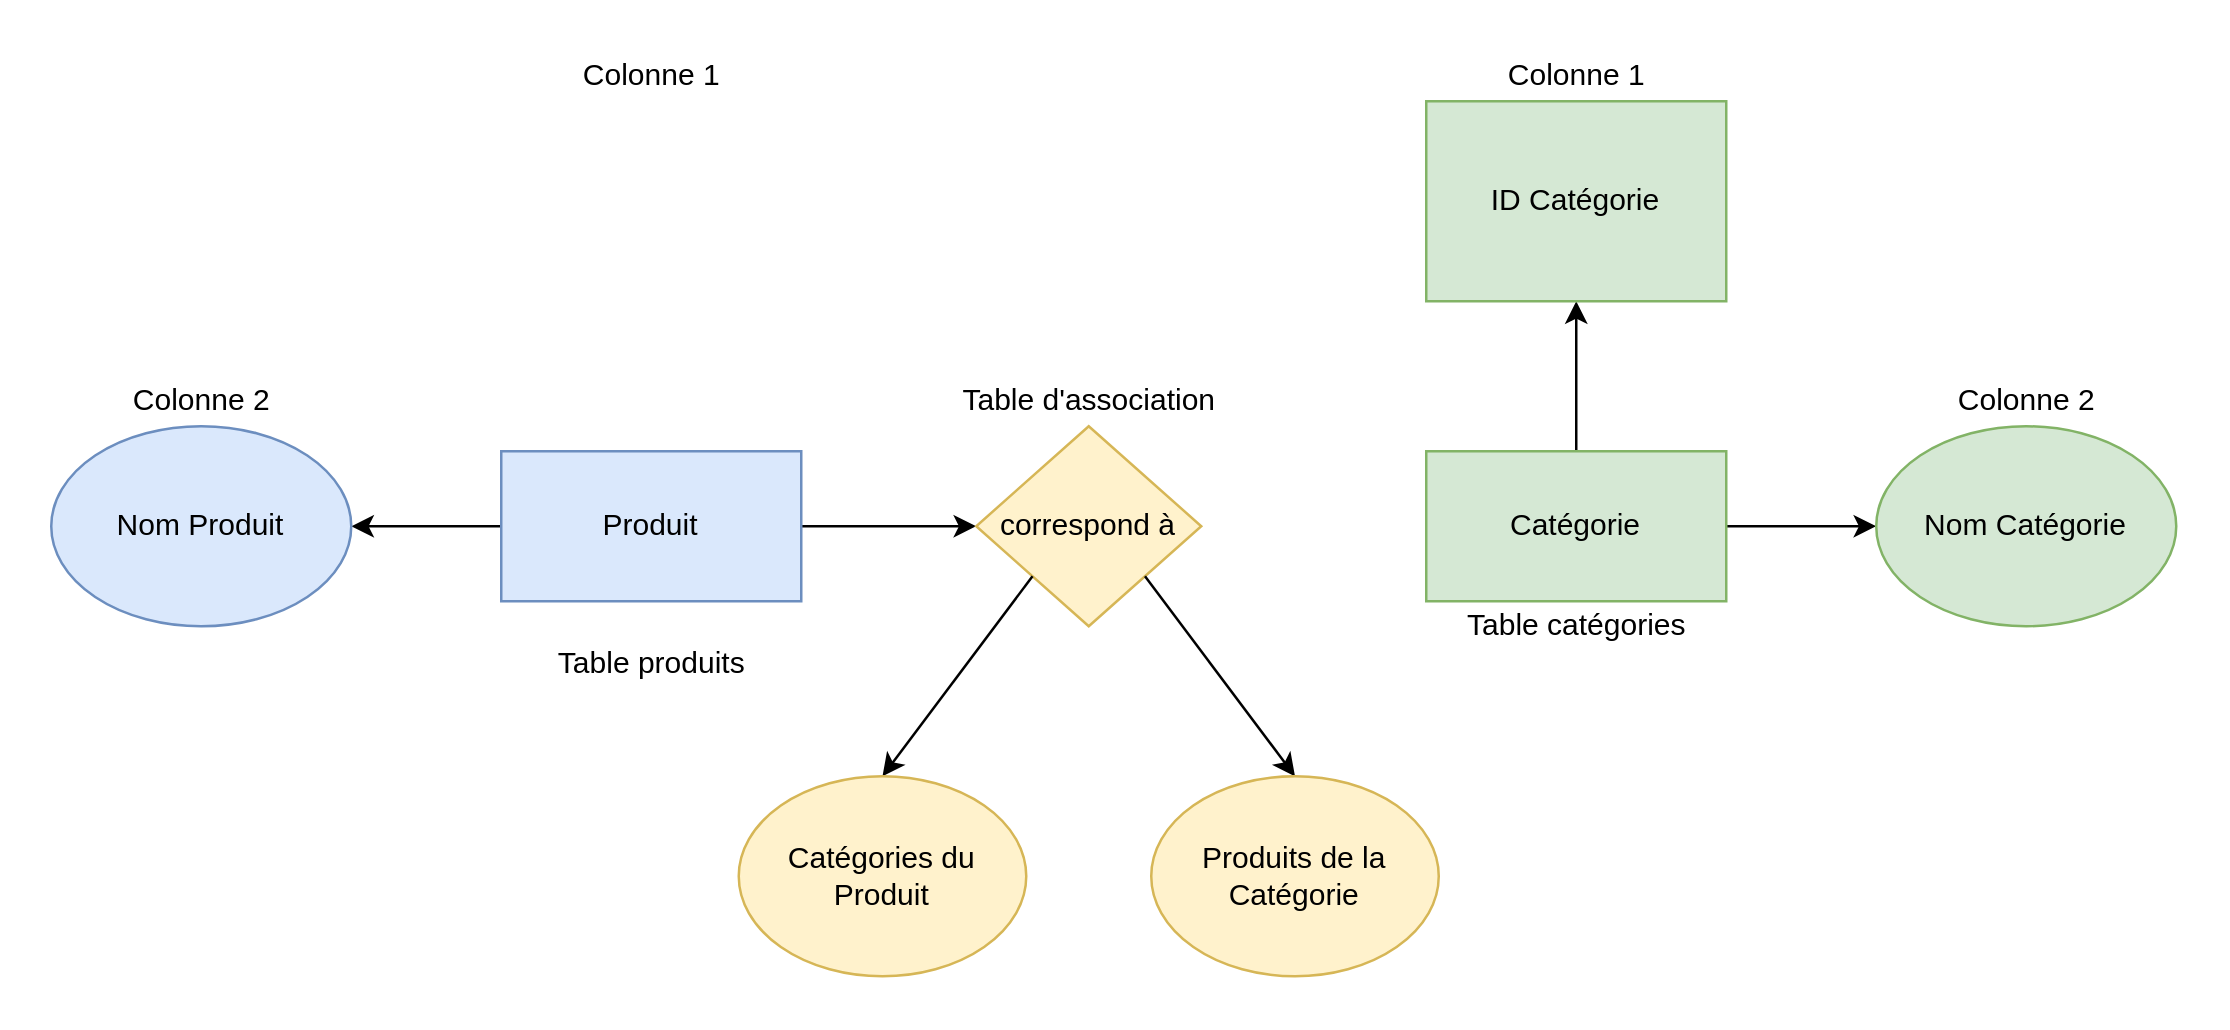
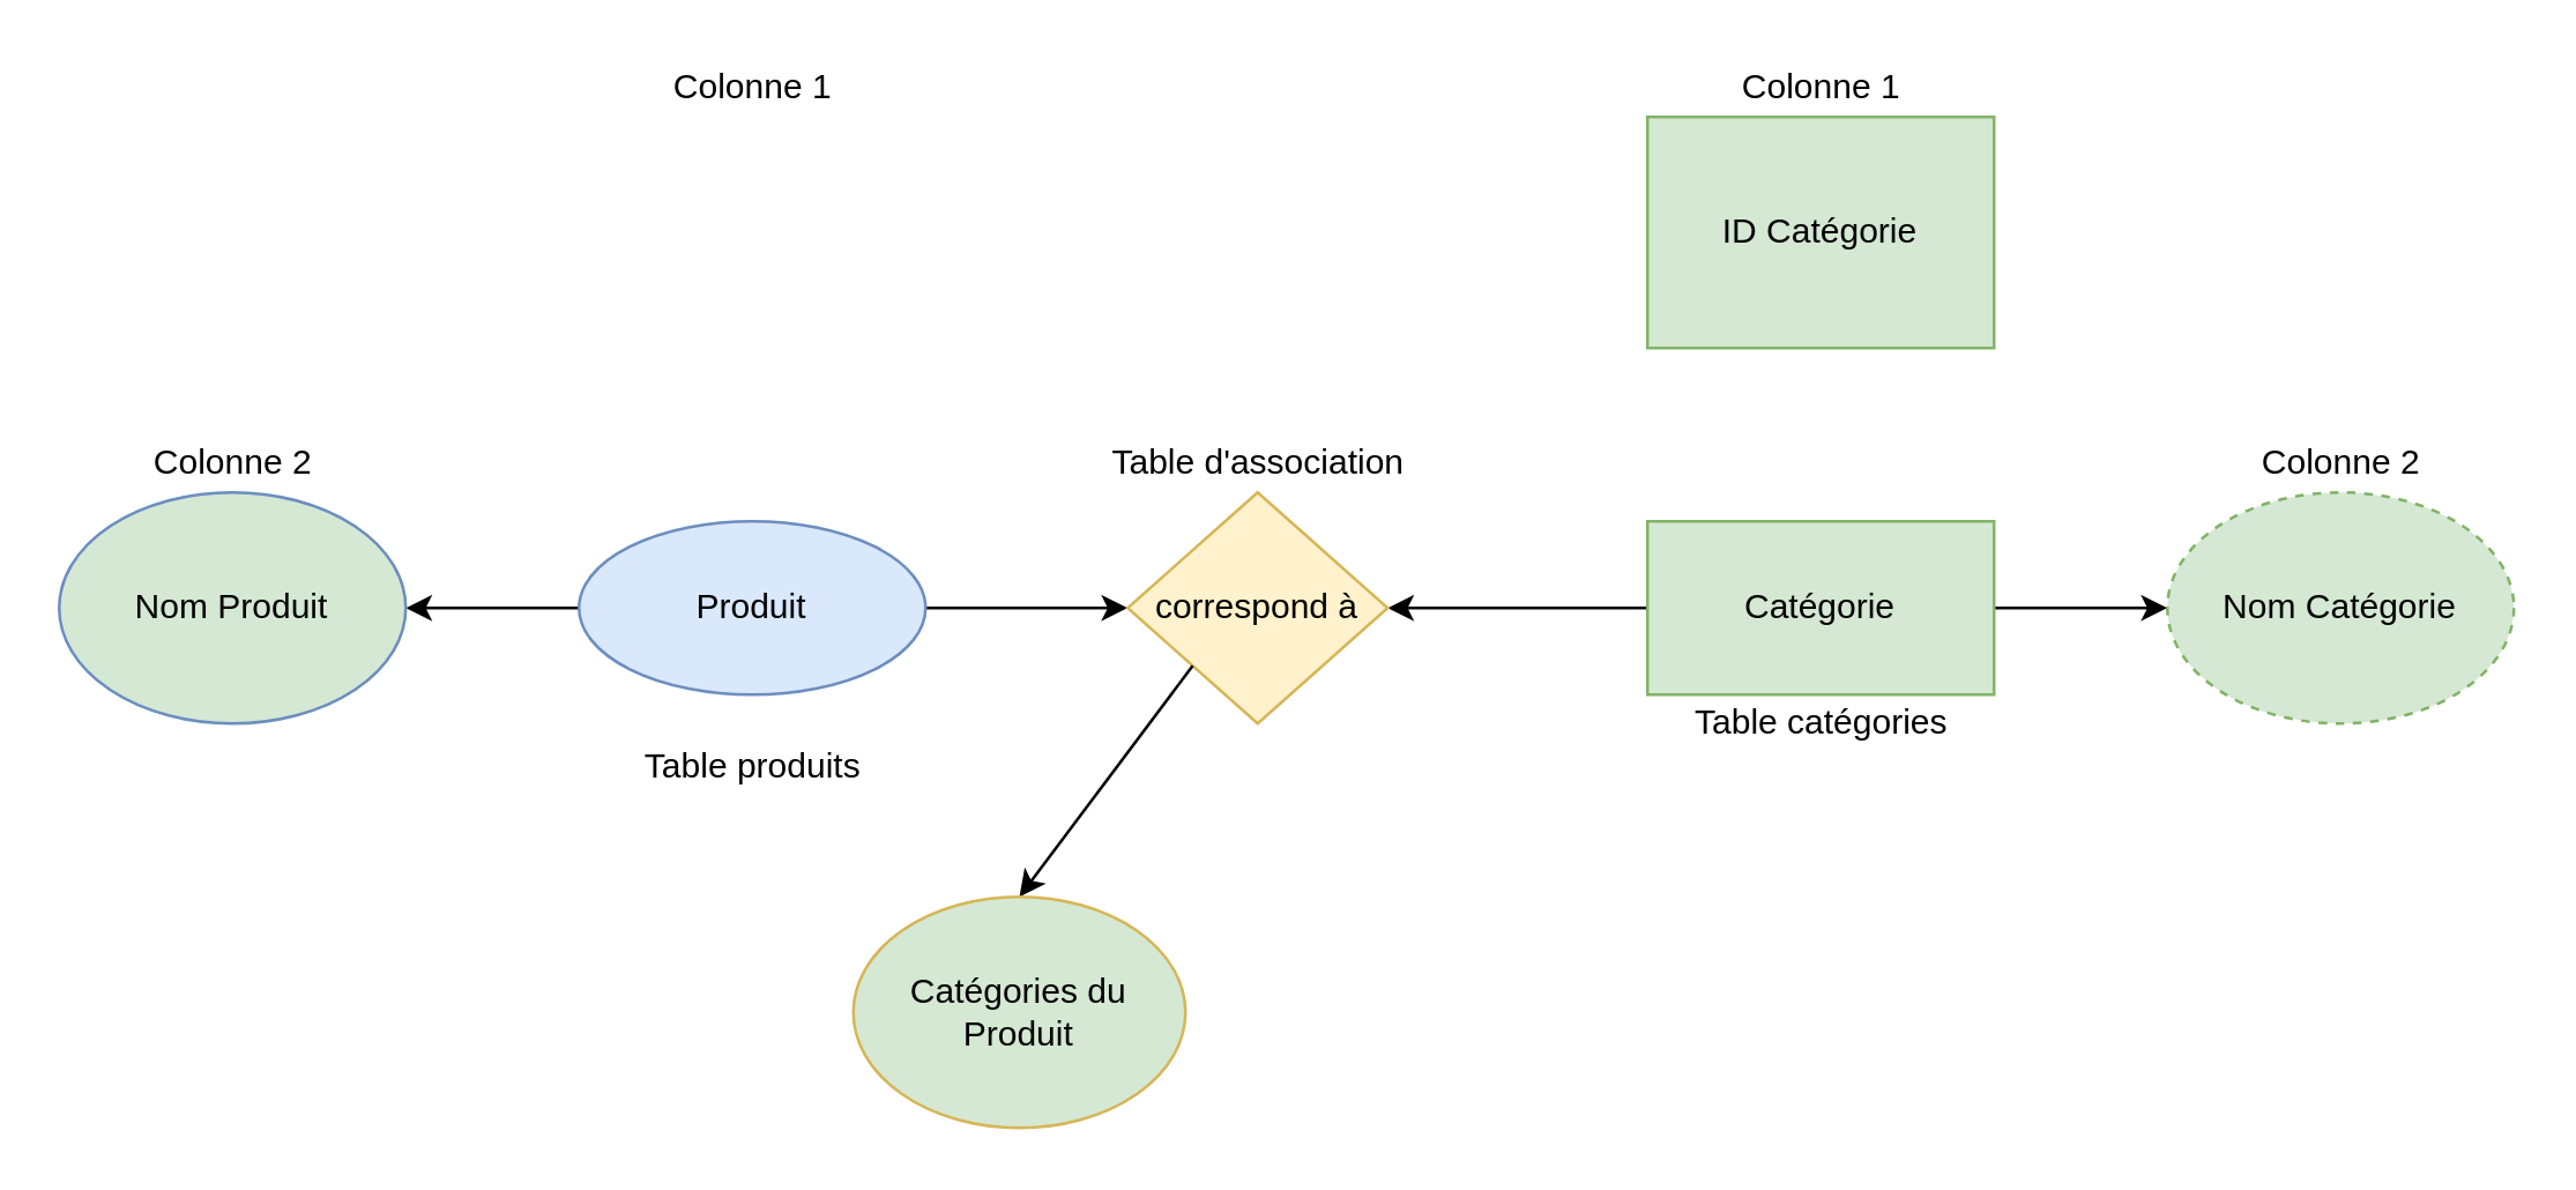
  <mxCell id="0" />
  <mxCell id="1" parent="0" />
  <mxCell id="2" style="edgeStyle=orthogonalEdgeStyle;rounded=0;orthogonalLoop=1;jettySize=auto;html=1;" parent="1" source="4" edge="1"><mxGeometry relative="1" as="geometry"><mxPoint x="140" y="210" as="targetPoint" /></mxGeometry></mxCell>
  <mxCell id="3" style="edgeStyle=orthogonalEdgeStyle;rounded=0;orthogonalLoop=1;jettySize=auto;html=1;" parent="1" source="4" edge="1"><mxGeometry relative="1" as="geometry"><mxPoint x="390" y="210" as="targetPoint" /></mxGeometry></mxCell>
- <mxCell id="4" value="Produit" style="rounded=0;whiteSpace=wrap;html=1;fillColor=#dae8fc;strokeColor=#6c8ebf;" parent="1" vertex="1"><mxGeometry x="200" y="180" width="120" height="60" as="geometry" /></mxCell>
+ <mxCell id="4" value="Produit" style="ellipse;whiteSpace=wrap;html=1;fillColor=#dae8fc;strokeColor=#6c8ebf;" parent="1" vertex="1"><mxGeometry x="200" y="180" width="120" height="60" as="geometry" /></mxCell>
  <mxCell id="5" style="edgeStyle=orthogonalEdgeStyle;rounded=0;orthogonalLoop=1;jettySize=auto;html=1;entryX=0;entryY=0.5;entryDx=0;entryDy=0;" parent="1" source="7" target="10" edge="1"><mxGeometry relative="1" as="geometry"><mxPoint x="750" y="210" as="targetPoint" /></mxGeometry></mxCell>
- <mxCell id="6" style="edgeStyle=orthogonalEdgeStyle;rounded=0;orthogonalLoop=1;jettySize=auto;html=1;" parent="1" source="7" target="9" edge="1"><mxGeometry relative="1" as="geometry"><mxPoint x="470" y="210" as="targetPoint" /></mxGeometry></mxCell>
+ <mxCell id="6" style="edgeStyle=orthogonalEdgeStyle;rounded=0;orthogonalLoop=1;jettySize=auto;html=1;" parent="1" source="7" target="11" edge="1"><mxGeometry relative="1" as="geometry"><mxPoint x="470" y="210" as="targetPoint" /></mxGeometry></mxCell>
  <mxCell id="7" value="Catégorie" style="rounded=0;whiteSpace=wrap;html=1;fillColor=#d5e8d4;strokeColor=#82b366;" parent="1" vertex="1"><mxGeometry x="570" y="180" width="120" height="60" as="geometry" /></mxCell>
- <mxCell id="8" value="Nom Produit" style="ellipse;whiteSpace=wrap;html=1;fillColor=#dae8fc;strokeColor=#6c8ebf;" parent="1" vertex="1"><mxGeometry x="20" y="170" width="120" height="80" as="geometry" /></mxCell>
+ <mxCell id="8" value="Nom Produit" style="ellipse;whiteSpace=wrap;html=1;fillColor=#d5e8d4;strokeColor=#6c8ebf;" parent="1" vertex="1"><mxGeometry x="20" y="170" width="120" height="80" as="geometry" /></mxCell>
  <mxCell id="9" value="ID Catégorie" style="whiteSpace=wrap;html=1;fillColor=#d5e8d4;strokeColor=#82b366;rounded=0;" parent="1" vertex="1"><mxGeometry x="570" y="40" width="120" height="80" as="geometry" /></mxCell>
- <mxCell id="10" value="Nom Catégorie" style="ellipse;whiteSpace=wrap;html=1;fillColor=#d5e8d4;strokeColor=#82b366;" parent="1" vertex="1"><mxGeometry x="750" y="170" width="120" height="80" as="geometry" /></mxCell>
+ <mxCell id="10" value="Nom Catégorie" style="ellipse;whiteSpace=wrap;html=1;fillColor=#d5e8d4;strokeColor=#82b366;dashed=1;" parent="1" vertex="1"><mxGeometry x="750" y="170" width="120" height="80" as="geometry" /></mxCell>
  <mxCell id="11" value="correspond à" style="rhombus;whiteSpace=wrap;html=1;fillColor=#fff2cc;strokeColor=#d6b656;" parent="1" vertex="1"><mxGeometry x="390" y="170" width="90" height="80" as="geometry" /></mxCell>
  <mxCell id="12" value="Table d'association" style="text;html=1;align=center;verticalAlign=middle;resizable=0;points=[];autosize=1;" parent="1" vertex="1"><mxGeometry x="375" y="150" width="120" height="20" as="geometry" /></mxCell>
  <mxCell id="13" value="Table produits" style="text;html=1;align=center;verticalAlign=middle;resizable=0;points=[];autosize=1;" parent="1" vertex="1"><mxGeometry x="215" y="255" width="90" height="20" as="geometry" /></mxCell>
  <mxCell id="14" value="Table catégories" style="text;html=1;align=center;verticalAlign=middle;resizable=0;points=[];autosize=1;" parent="1" vertex="1"><mxGeometry x="580" y="240" width="100" height="20" as="geometry" /></mxCell>
  <mxCell id="15" value="Colonne 1" style="text;html=1;align=center;verticalAlign=middle;resizable=0;points=[];autosize=1;" parent="1" vertex="1"><mxGeometry x="595" y="20" width="70" height="20" as="geometry" /></mxCell>
  <mxCell id="16" value="Colonne 2" style="text;html=1;align=center;verticalAlign=middle;resizable=0;points=[];autosize=1;" parent="1" vertex="1"><mxGeometry x="775" y="150" width="70" height="20" as="geometry" /></mxCell>
  <mxCell id="17" value="Colonne 2" style="text;html=1;align=center;verticalAlign=middle;resizable=0;points=[];autosize=1;" parent="1" vertex="1"><mxGeometry x="45" y="150" width="70" height="20" as="geometry" /></mxCell>
  <mxCell id="18" value="Colonne 1" style="text;html=1;align=center;verticalAlign=middle;resizable=0;points=[];autosize=1;" parent="1" vertex="1"><mxGeometry x="225" y="20" width="70" height="20" as="geometry" /></mxCell>
  <mxCell id="19" value="" style="endArrow=classic;html=1;exitX=0;exitY=1;exitDx=0;exitDy=0;entryX=0.5;entryY=0;entryDx=0;entryDy=0;" parent="1" source="11" target="21" edge="1"><mxGeometry width="50" height="50" relative="1" as="geometry"><mxPoint x="460" y="490" as="sourcePoint" /><mxPoint x="355" y="310" as="targetPoint" /></mxGeometry></mxCell>
- <mxCell id="20" value="" style="endArrow=classic;html=1;exitX=1;exitY=1;exitDx=0;exitDy=0;entryX=0.5;entryY=0;entryDx=0;entryDy=0;" parent="1" source="11" target="22" edge="1"><mxGeometry width="50" height="50" relative="1" as="geometry"><mxPoint x="422.5" y="240" as="sourcePoint" /><mxPoint x="515" y="320" as="targetPoint" /></mxGeometry></mxCell>
- <mxCell id="21" value="Catégories du &lt;br&gt;Produit" style="ellipse;whiteSpace=wrap;html=1;fillColor=#fff2cc;strokeColor=#d6b656;" parent="1" vertex="1"><mxGeometry x="295" y="310" width="115" height="80" as="geometry" /></mxCell>
- <mxCell id="22" value="Produits de la&lt;br&gt;Catégorie" style="ellipse;whiteSpace=wrap;html=1;fillColor=#fff2cc;strokeColor=#d6b656;" parent="1" vertex="1"><mxGeometry x="460" y="310" width="115" height="80" as="geometry" /></mxCell>
+ <mxCell id="21" value="Catégories du &lt;br&gt;Produit" style="ellipse;whiteSpace=wrap;html=1;fillColor=#d5e8d4;strokeColor=#d6b656;" parent="1" vertex="1"><mxGeometry x="295" y="310" width="115" height="80" as="geometry" /></mxCell>
